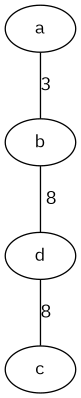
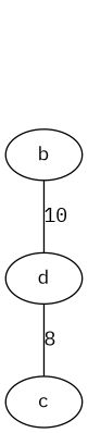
  graph {
    fontname="IBM Plex Mono"
    node [fontname="IBM Plex Mono"]
    edge [fontname="IBM Plex Mono"]
-   a
    b
    d
    c
-   a -- b [label=3]
-   b -- d [label=8]
+   b -- d [label=10]
    d -- c [label=8]
  }
